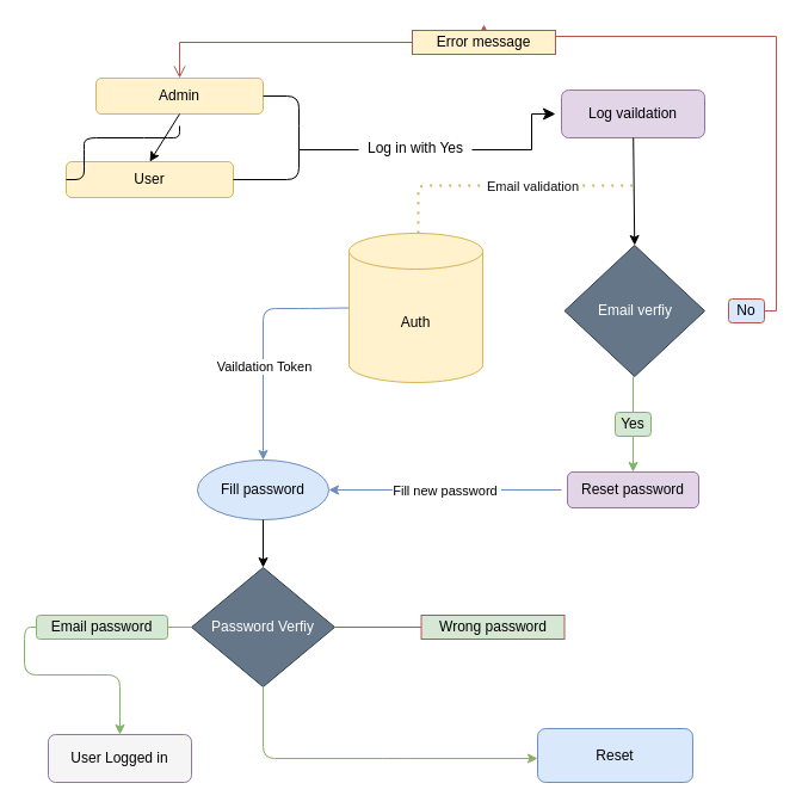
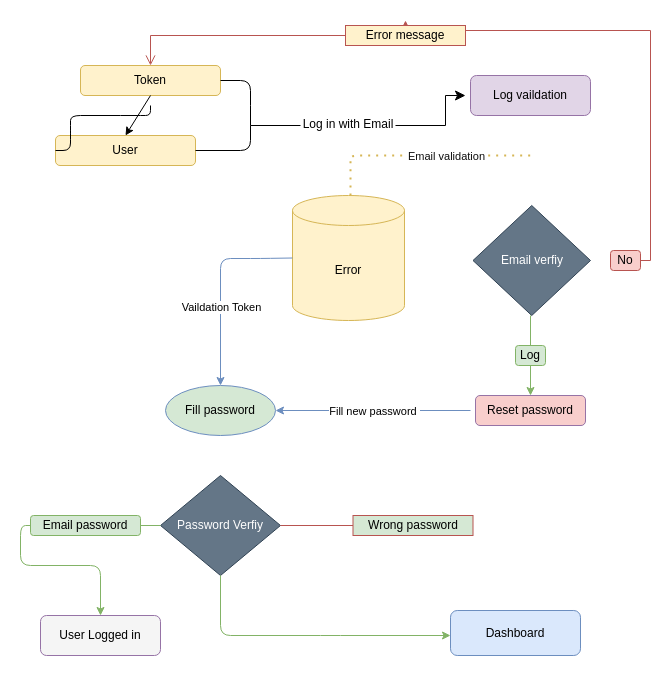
  <mxCell id="0" />
  <mxCell id="1" parent="0" />
- <mxCell id="2" value="Admin" style="rounded=1;whiteSpace=wrap;html=1;fillColor=#fff2cc;strokeColor=#d6b656;" vertex="1" parent="1"><mxGeometry x="80" y="65" width="140" height="30" as="geometry" /></mxCell>
+ <mxCell id="2" value="Token" style="rounded=1;whiteSpace=wrap;html=1;fillColor=#fff2cc;strokeColor=#d6b656;" vertex="1" parent="1"><mxGeometry x="80" y="65" width="140" height="30" as="geometry" /></mxCell>
  <mxCell id="3" value="User" style="rounded=1;whiteSpace=wrap;html=1;fillColor=#fff2cc;strokeColor=#d6b656;" vertex="1" parent="1"><mxGeometry x="55" y="135" width="140" height="30" as="geometry" /></mxCell>
  <mxCell id="4" value="" style="endArrow=none;html=1;entryX=1;entryY=0.5;entryDx=0;entryDy=0;exitX=1;exitY=0.5;exitDx=0;exitDy=0;" edge="1" source="3" target="2" parent="1"><mxGeometry width="50" height="50" relative="1" as="geometry"><mxPoint x="230" y="135" as="sourcePoint" /><mxPoint x="280" y="85" as="targetPoint" /><Array as="points"><mxPoint x="250" y="150" /><mxPoint x="250" y="115" /><mxPoint x="250" y="80" /></Array></mxGeometry></mxCell>
  <mxCell id="5" value="" style="endArrow=none;html=1;" edge="1" parent="1"><mxGeometry width="50" height="50" relative="1" as="geometry"><mxPoint x="250" y="125" as="sourcePoint" /><mxPoint x="300" y="125" as="targetPoint" /></mxGeometry></mxCell>
- <mxCell id="6" value="Log in with Yes" style="text;html=1;align=center;verticalAlign=middle;whiteSpace=wrap;rounded=0;" vertex="1" parent="1"><mxGeometry x="288" y="109" width="120" height="30" as="geometry" /></mxCell>
+ <mxCell id="6" value="Log in with Email" style="text;html=1;align=center;verticalAlign=middle;whiteSpace=wrap;rounded=0;" vertex="1" parent="1"><mxGeometry x="288" y="109" width="120" height="30" as="geometry" /></mxCell>
  <mxCell id="7" value="Log vaildation" style="rounded=1;whiteSpace=wrap;html=1;fillColor=#e1d5e7;strokeColor=#9673a6;" vertex="1" parent="1"><mxGeometry x="470" y="75" width="120" height="40" as="geometry" /></mxCell>
  <mxCell id="8" value="" style="endArrow=none;html=1;exitX=0;exitY=0.5;exitDx=0;exitDy=0;" edge="1" source="3" parent="1"><mxGeometry width="50" height="50" relative="1" as="geometry"><mxPoint x="30" y="145" as="sourcePoint" /><mxPoint x="150" y="105" as="targetPoint" /><Array as="points"><mxPoint x="70" y="150" /><mxPoint x="70" y="135" /><mxPoint x="70" y="115" /><mxPoint x="130" y="115" /><mxPoint x="150" y="115" /></Array></mxGeometry></mxCell>
  <mxCell id="9" value="" style="edgeStyle=segmentEdgeStyle;endArrow=open;html=1;curved=0;rounded=0;endSize=8;startSize=8;sourcePerimeterSpacing=0;targetPerimeterSpacing=0;entryX=0.5;entryY=0;entryDx=0;entryDy=0;fillColor=#f8cecc;strokeColor=#b85450;" edge="1" source="12" target="2" parent="1"><mxGeometry width="100" relative="1" as="geometry"><mxPoint x="650" y="145" as="sourcePoint" /><mxPoint x="210" y="75" as="targetPoint" /><Array as="points"><mxPoint x="150" y="35" /></Array></mxGeometry></mxCell>
  <mxCell id="10" value="" style="edgeStyle=segmentEdgeStyle;endArrow=classic;html=1;curved=0;rounded=0;endSize=8;startSize=8;sourcePerimeterSpacing=0;targetPerimeterSpacing=0;" edge="1" parent="1"><mxGeometry width="100" relative="1" as="geometry"><mxPoint x="395" y="125" as="sourcePoint" /><mxPoint x="465" y="95" as="targetPoint" /><Array as="points"><mxPoint x="395" y="125" /><mxPoint x="445" y="125" /><mxPoint x="445" y="95" /></Array></mxGeometry></mxCell>
  <mxCell id="11" value="" style="edgeStyle=segmentEdgeStyle;endArrow=classic;html=1;curved=0;rounded=0;endSize=8;startSize=8;sourcePerimeterSpacing=0;targetPerimeterSpacing=0;entryX=0.5;entryY=0;entryDx=0;entryDy=0;fillColor=#f8cecc;strokeColor=#b85450;" edge="1" parent="1"><mxGeometry width="100" relative="1" as="geometry"><mxPoint x="650" y="260" as="sourcePoint" /><mxPoint x="405" y="20" as="targetPoint" /><Array as="points"><mxPoint x="650" y="30" /><mxPoint x="405" y="30" /></Array></mxGeometry></mxCell>
  <mxCell id="12" value="Error message" style="rounded=0;whiteSpace=wrap;html=1;fillColor=#fff2cc;strokeColor=#b85450;" vertex="1" parent="1"><mxGeometry x="345" y="25" width="120" height="20" as="geometry" /></mxCell>
  <mxCell id="13" value="" style="endArrow=classic;html=1;entryX=0.5;entryY=0;entryDx=0;entryDy=0;exitX=0.5;exitY=1;exitDx=0;exitDy=0;" edge="1" parent="1" source="2" target="3"><mxGeometry width="50" height="50" relative="1" as="geometry"><mxPoint x="380" y="285" as="sourcePoint" /><mxPoint x="430" y="235" as="targetPoint" /></mxGeometry></mxCell>
  <mxCell id="14" value="Email verfiy" style="rhombus;whiteSpace=wrap;html=1;fillColor=#647687;strokeColor=#314354;fontColor=#ffffff;" vertex="1" parent="1"><mxGeometry x="472.5" y="205" width="117.5" height="110" as="geometry" /></mxCell>
- <mxCell id="15" value="Auth" style="shape=cylinder3;whiteSpace=wrap;html=1;boundedLbl=1;backgroundOutline=1;size=15;fillColor=#fff2cc;strokeColor=#d6b656;" vertex="1" parent="1"><mxGeometry x="292" y="195" width="112" height="125" as="geometry" /></mxCell>
+ <mxCell id="15" value="Error" style="shape=cylinder3;whiteSpace=wrap;html=1;boundedLbl=1;backgroundOutline=1;size=15;fillColor=#fff2cc;strokeColor=#d6b656;" vertex="1" parent="1"><mxGeometry x="292" y="195" width="112" height="125" as="geometry" /></mxCell>
  <mxCell id="16" value="" style="endArrow=none;html=1;exitX=1;exitY=0.5;exitDx=0;exitDy=0;fillColor=#f8cecc;strokeColor=#b85450;" edge="1" parent="1" source="17"><mxGeometry width="50" height="50" relative="1" as="geometry"><mxPoint x="600" y="235" as="sourcePoint" /><mxPoint x="650" y="260" as="targetPoint" /></mxGeometry></mxCell>
- <mxCell id="17" value="No" style="rounded=1;whiteSpace=wrap;html=1;fillColor=#dae8fc;strokeColor=#b85450;" vertex="1" parent="1"><mxGeometry x="610" y="250" width="30" height="20" as="geometry" /></mxCell>
- <mxCell id="18" value="" style="endArrow=classic;html=1;entryX=0.5;entryY=0;entryDx=0;entryDy=0;" edge="1" parent="1" source="7" target="14"><mxGeometry width="50" height="50" relative="1" as="geometry"><mxPoint x="490" y="185" as="sourcePoint" /><mxPoint x="540" y="135" as="targetPoint" /></mxGeometry></mxCell>
+ <mxCell id="17" value="No" style="rounded=1;whiteSpace=wrap;html=1;fillColor=#f8cecc;strokeColor=#b85450;" vertex="1" parent="1"><mxGeometry x="610" y="250" width="30" height="20" as="geometry" /></mxCell>
  <mxCell id="19" value="" style="endArrow=none;dashed=1;html=1;dashPattern=1 3;strokeWidth=2;fillColor=#fff2cc;strokeColor=#d6b656;" edge="1" parent="1"><mxGeometry width="50" height="50" relative="1" as="geometry"><mxPoint x="350" y="195" as="sourcePoint" /><mxPoint x="530" y="155" as="targetPoint" /><Array as="points"><mxPoint x="350" y="165" /><mxPoint x="350" y="155" /></Array></mxGeometry></mxCell>
  <mxCell id="20" value="Email validation" style="edgeLabel;html=1;align=center;verticalAlign=middle;resizable=0;points=[];fontColor=light-dark(#0f0f0f, #ededed);" vertex="1" connectable="0" parent="19"><mxGeometry x="0.223" relative="1" as="geometry"><mxPoint as="offset" /></mxGeometry></mxCell>
  <mxCell id="21" value="" style="endArrow=classic;html=1;exitX=0;exitY=0.5;exitDx=0;exitDy=0;exitPerimeter=0;fillColor=#dae8fc;strokeColor=#6c8ebf;" edge="1" parent="1" source="15"><mxGeometry width="50" height="50" relative="1" as="geometry"><mxPoint x="190" y="315" as="sourcePoint" /><mxPoint x="220" y="385" as="targetPoint" /><Array as="points"><mxPoint x="260" y="258" /><mxPoint x="220" y="258" /></Array></mxGeometry></mxCell>
  <mxCell id="22" value="Vaildation Token" style="edgeLabel;html=1;align=center;verticalAlign=middle;resizable=0;points=[];" vertex="1" connectable="0" parent="21"><mxGeometry x="0.216" relative="1" as="geometry"><mxPoint as="offset" /></mxGeometry></mxCell>
- <mxCell id="23" value="Fill password" style="ellipse;whiteSpace=wrap;html=1;fillColor=#dae8fc;strokeColor=#6c8ebf;" vertex="1" parent="1"><mxGeometry x="165" y="385" width="110" height="50" as="geometry" /></mxCell>
- <mxCell id="24" value="Reset password" style="rounded=1;whiteSpace=wrap;html=1;fillColor=#e1d5e7;strokeColor=#9673a6;" vertex="1" parent="1"><mxGeometry x="475" y="395" width="110" height="30" as="geometry" /></mxCell>
+ <mxCell id="23" value="Fill password" style="ellipse;whiteSpace=wrap;html=1;fillColor=#d5e8d4;strokeColor=#6c8ebf;" vertex="1" parent="1"><mxGeometry x="165" y="385" width="110" height="50" as="geometry" /></mxCell>
+ <mxCell id="24" value="Reset password" style="rounded=1;whiteSpace=wrap;html=1;fillColor=#f8cecc;strokeColor=#9673a6;" vertex="1" parent="1"><mxGeometry x="475" y="395" width="110" height="30" as="geometry" /></mxCell>
  <mxCell id="25" value="" style="endArrow=none;html=1;fillColor=#d5e8d4;strokeColor=#82b366;" edge="1" parent="1" source="28"><mxGeometry width="50" height="50" relative="1" as="geometry"><mxPoint x="530" y="345" as="sourcePoint" /><mxPoint x="530" y="315" as="targetPoint" /></mxGeometry></mxCell>
  <mxCell id="26" value="" style="endArrow=classic;html=1;entryX=0.5;entryY=0;entryDx=0;entryDy=0;fillColor=#d5e8d4;strokeColor=#82b366;" edge="1" parent="1" target="24"><mxGeometry width="50" height="50" relative="1" as="geometry"><mxPoint x="530" y="365" as="sourcePoint" /><mxPoint x="580" y="305" as="targetPoint" /></mxGeometry></mxCell>
  <mxCell id="27" value="" style="endArrow=none;html=1;" edge="1" parent="1" target="28"><mxGeometry width="50" height="50" relative="1" as="geometry"><mxPoint x="530" y="345" as="sourcePoint" /><mxPoint x="530" y="315" as="targetPoint" /></mxGeometry></mxCell>
- <mxCell id="28" value="Yes" style="rounded=1;whiteSpace=wrap;html=1;fillColor=#d5e8d4;strokeColor=#82b366;" vertex="1" parent="1"><mxGeometry x="515" y="345" width="30" height="20" as="geometry" /></mxCell>
+ <mxCell id="28" value="Log" style="rounded=1;whiteSpace=wrap;html=1;fillColor=#d5e8d4;strokeColor=#82b366;" vertex="1" parent="1"><mxGeometry x="515" y="345" width="30" height="20" as="geometry" /></mxCell>
  <mxCell id="29" value="" style="endArrow=classic;html=1;entryX=1;entryY=0.5;entryDx=0;entryDy=0;fillColor=#dae8fc;strokeColor=#6c8ebf;" edge="1" parent="1" target="23"><mxGeometry width="50" height="50" relative="1" as="geometry"><mxPoint x="470" y="410" as="sourcePoint" /><mxPoint x="404" y="365" as="targetPoint" /></mxGeometry></mxCell>
  <mxCell id="30" value="Fill new password&amp;nbsp;" style="edgeLabel;html=1;align=center;verticalAlign=middle;resizable=0;points=[];" vertex="1" connectable="0" parent="29"><mxGeometry x="-0.003" relative="1" as="geometry"><mxPoint as="offset" /></mxGeometry></mxCell>
  <mxCell id="31" value="Password Verfiy" style="rhombus;whiteSpace=wrap;html=1;fillColor=#647687;fontColor=#ffffff;strokeColor=#314354;" vertex="1" parent="1"><mxGeometry x="160" y="475" width="120" height="100" as="geometry" /></mxCell>
- <mxCell id="32" value="" style="endArrow=classic;html=1;entryX=0.5;entryY=0;entryDx=0;entryDy=0;exitX=0.5;exitY=1;exitDx=0;exitDy=0;" edge="1" parent="1" source="23" target="31"><mxGeometry width="50" height="50" relative="1" as="geometry"><mxPoint x="170" y="495" as="sourcePoint" /><mxPoint x="220" y="445" as="targetPoint" /></mxGeometry></mxCell>
  <mxCell id="33" value="" style="endArrow=classic;html=1;fillColor=#f8cecc;strokeColor=#b85450;" edge="1" parent="1"><mxGeometry width="50" height="50" relative="1" as="geometry"><mxPoint x="280" y="525" as="sourcePoint" /><mxPoint x="410" y="525" as="targetPoint" /><Array as="points" /></mxGeometry></mxCell>
  <mxCell id="34" value="Wrong password" style="rounded=0;whiteSpace=wrap;html=1;fillColor=#d5e8d4;strokeColor=#b85450;" vertex="1" parent="1"><mxGeometry x="352.5" y="515" width="120" height="20" as="geometry" /></mxCell>
  <mxCell id="35" value="" style="endArrow=classic;html=1;exitX=0;exitY=0.5;exitDx=0;exitDy=0;fillColor=#d5e8d4;strokeColor=#82b366;" edge="1" parent="1" source="36"><mxGeometry width="50" height="50" relative="1" as="geometry"><mxPoint x="60" y="555" as="sourcePoint" /><mxPoint x="100" y="615" as="targetPoint" /><Array as="points"><mxPoint x="20" y="525" /><mxPoint x="20" y="565" /><mxPoint x="100" y="565" /></Array></mxGeometry></mxCell>
  <mxCell id="36" value="Email password" style="rounded=1;whiteSpace=wrap;html=1;fillColor=#d5e8d4;strokeColor=#82b366;" vertex="1" parent="1"><mxGeometry x="30" y="515" width="110" height="20" as="geometry" /></mxCell>
  <mxCell id="37" value="" style="endArrow=none;html=1;entryX=0;entryY=0.5;entryDx=0;entryDy=0;fillColor=#d5e8d4;strokeColor=#82b366;" edge="1" parent="1" target="31"><mxGeometry width="50" height="50" relative="1" as="geometry"><mxPoint x="140" y="525" as="sourcePoint" /><mxPoint x="190" y="475" as="targetPoint" /></mxGeometry></mxCell>
  <mxCell id="38" value="User Logged in" style="rounded=1;whiteSpace=wrap;html=1;fillColor=#f5f5f5;strokeColor=#9673a6;" vertex="1" parent="1"><mxGeometry x="40" y="615" width="120" height="40" as="geometry" /></mxCell>
  <mxCell id="39" value="" style="endArrow=classic;html=1;exitX=0.5;exitY=1;exitDx=0;exitDy=0;fillColor=#d5e8d4;strokeColor=#82b366;" edge="1" parent="1" source="31"><mxGeometry width="50" height="50" relative="1" as="geometry"><mxPoint x="242" y="655" as="sourcePoint" /><mxPoint x="450" y="635" as="targetPoint" /><Array as="points"><mxPoint x="220" y="635" /><mxPoint x="330" y="635" /></Array></mxGeometry></mxCell>
- <mxCell id="40" value="Reset" style="rounded=1;whiteSpace=wrap;html=1;fillColor=#dae8fc;strokeColor=#6c8ebf;" vertex="1" parent="1"><mxGeometry x="450" y="610" width="130" height="45" as="geometry" /></mxCell>
+ <mxCell id="40" value="Dashboard" style="rounded=1;whiteSpace=wrap;html=1;fillColor=#dae8fc;strokeColor=#6c8ebf;" vertex="1" parent="1"><mxGeometry x="450" y="610" width="130" height="45" as="geometry" /></mxCell>
